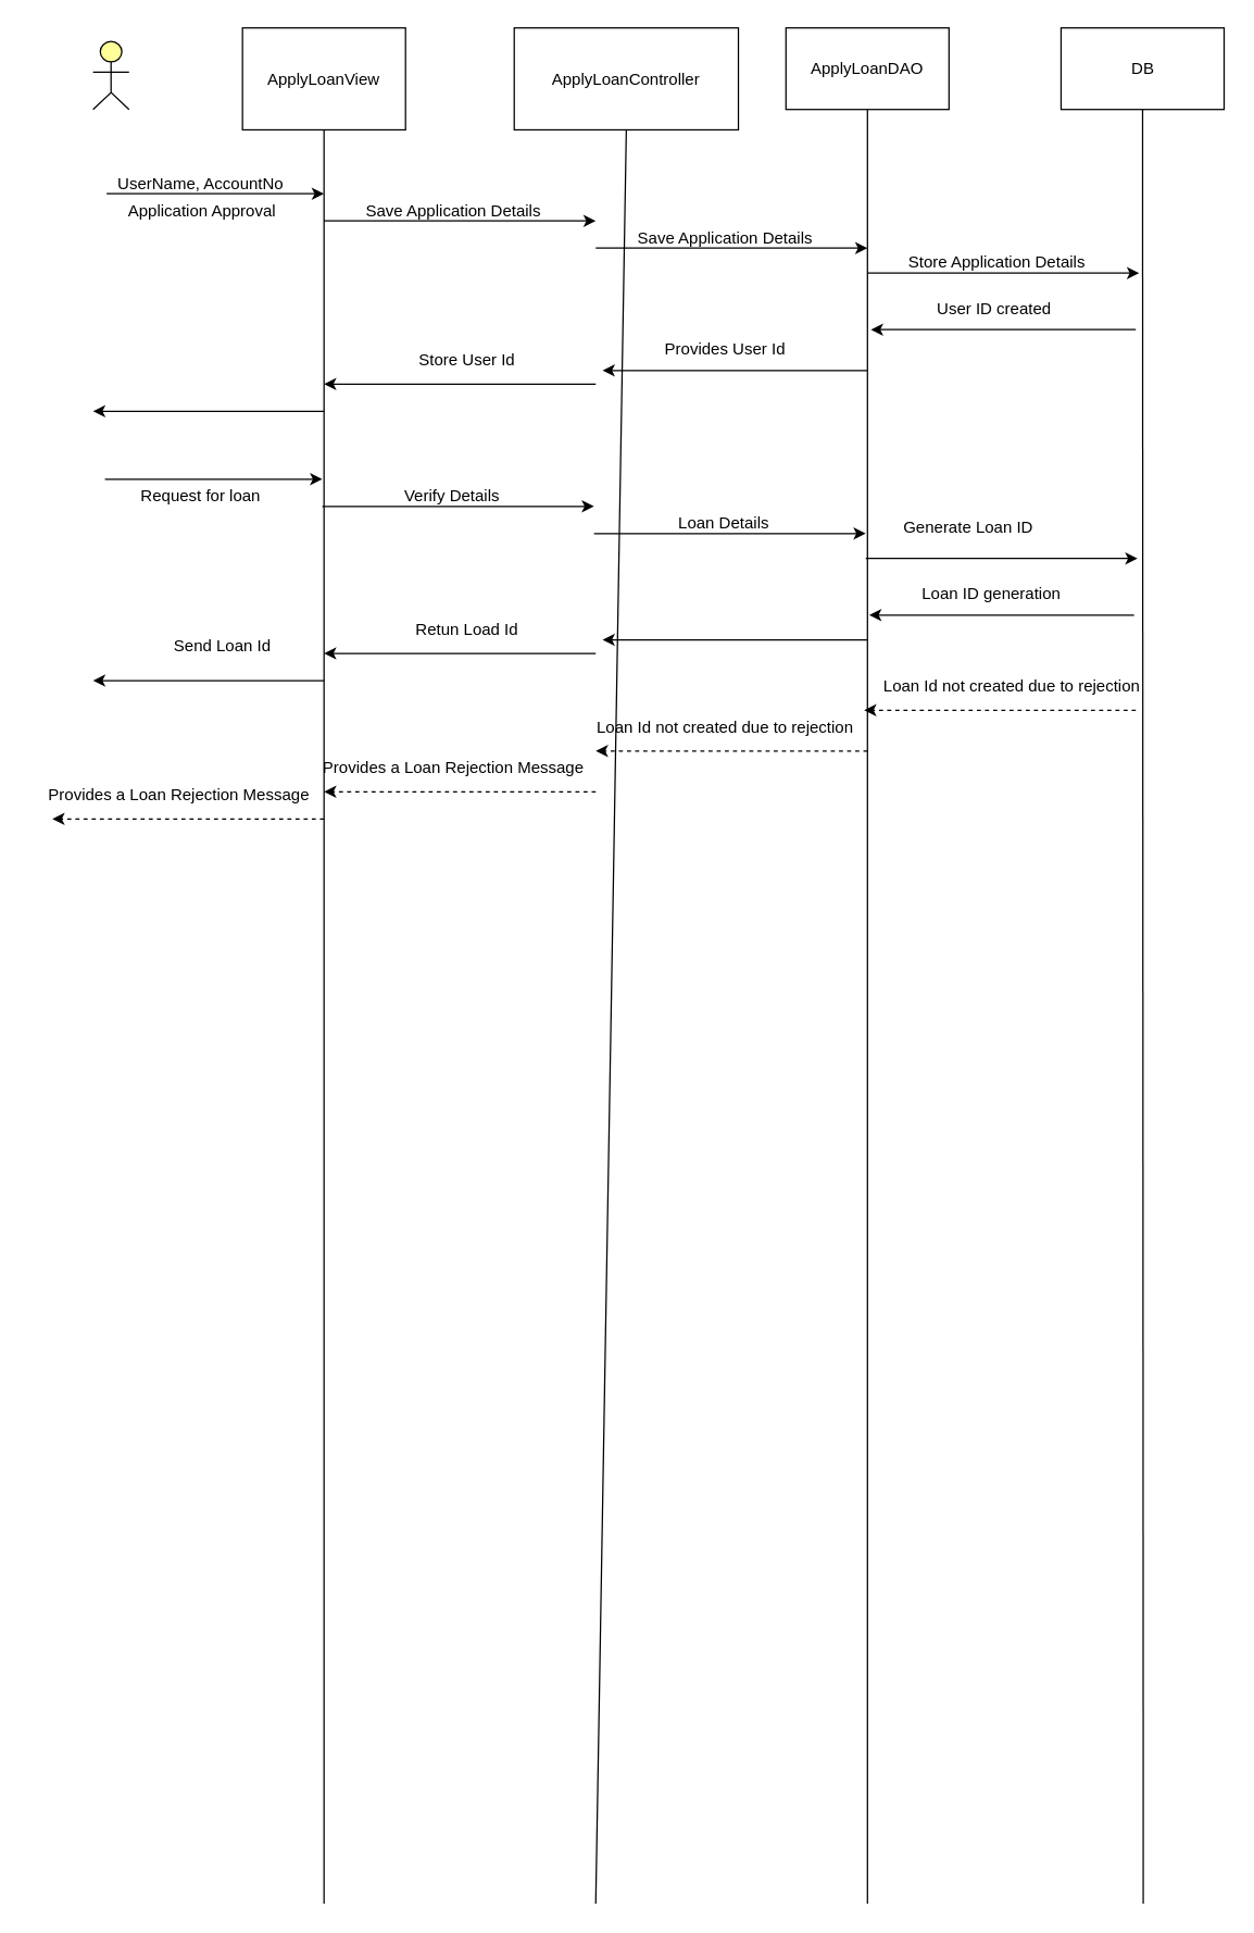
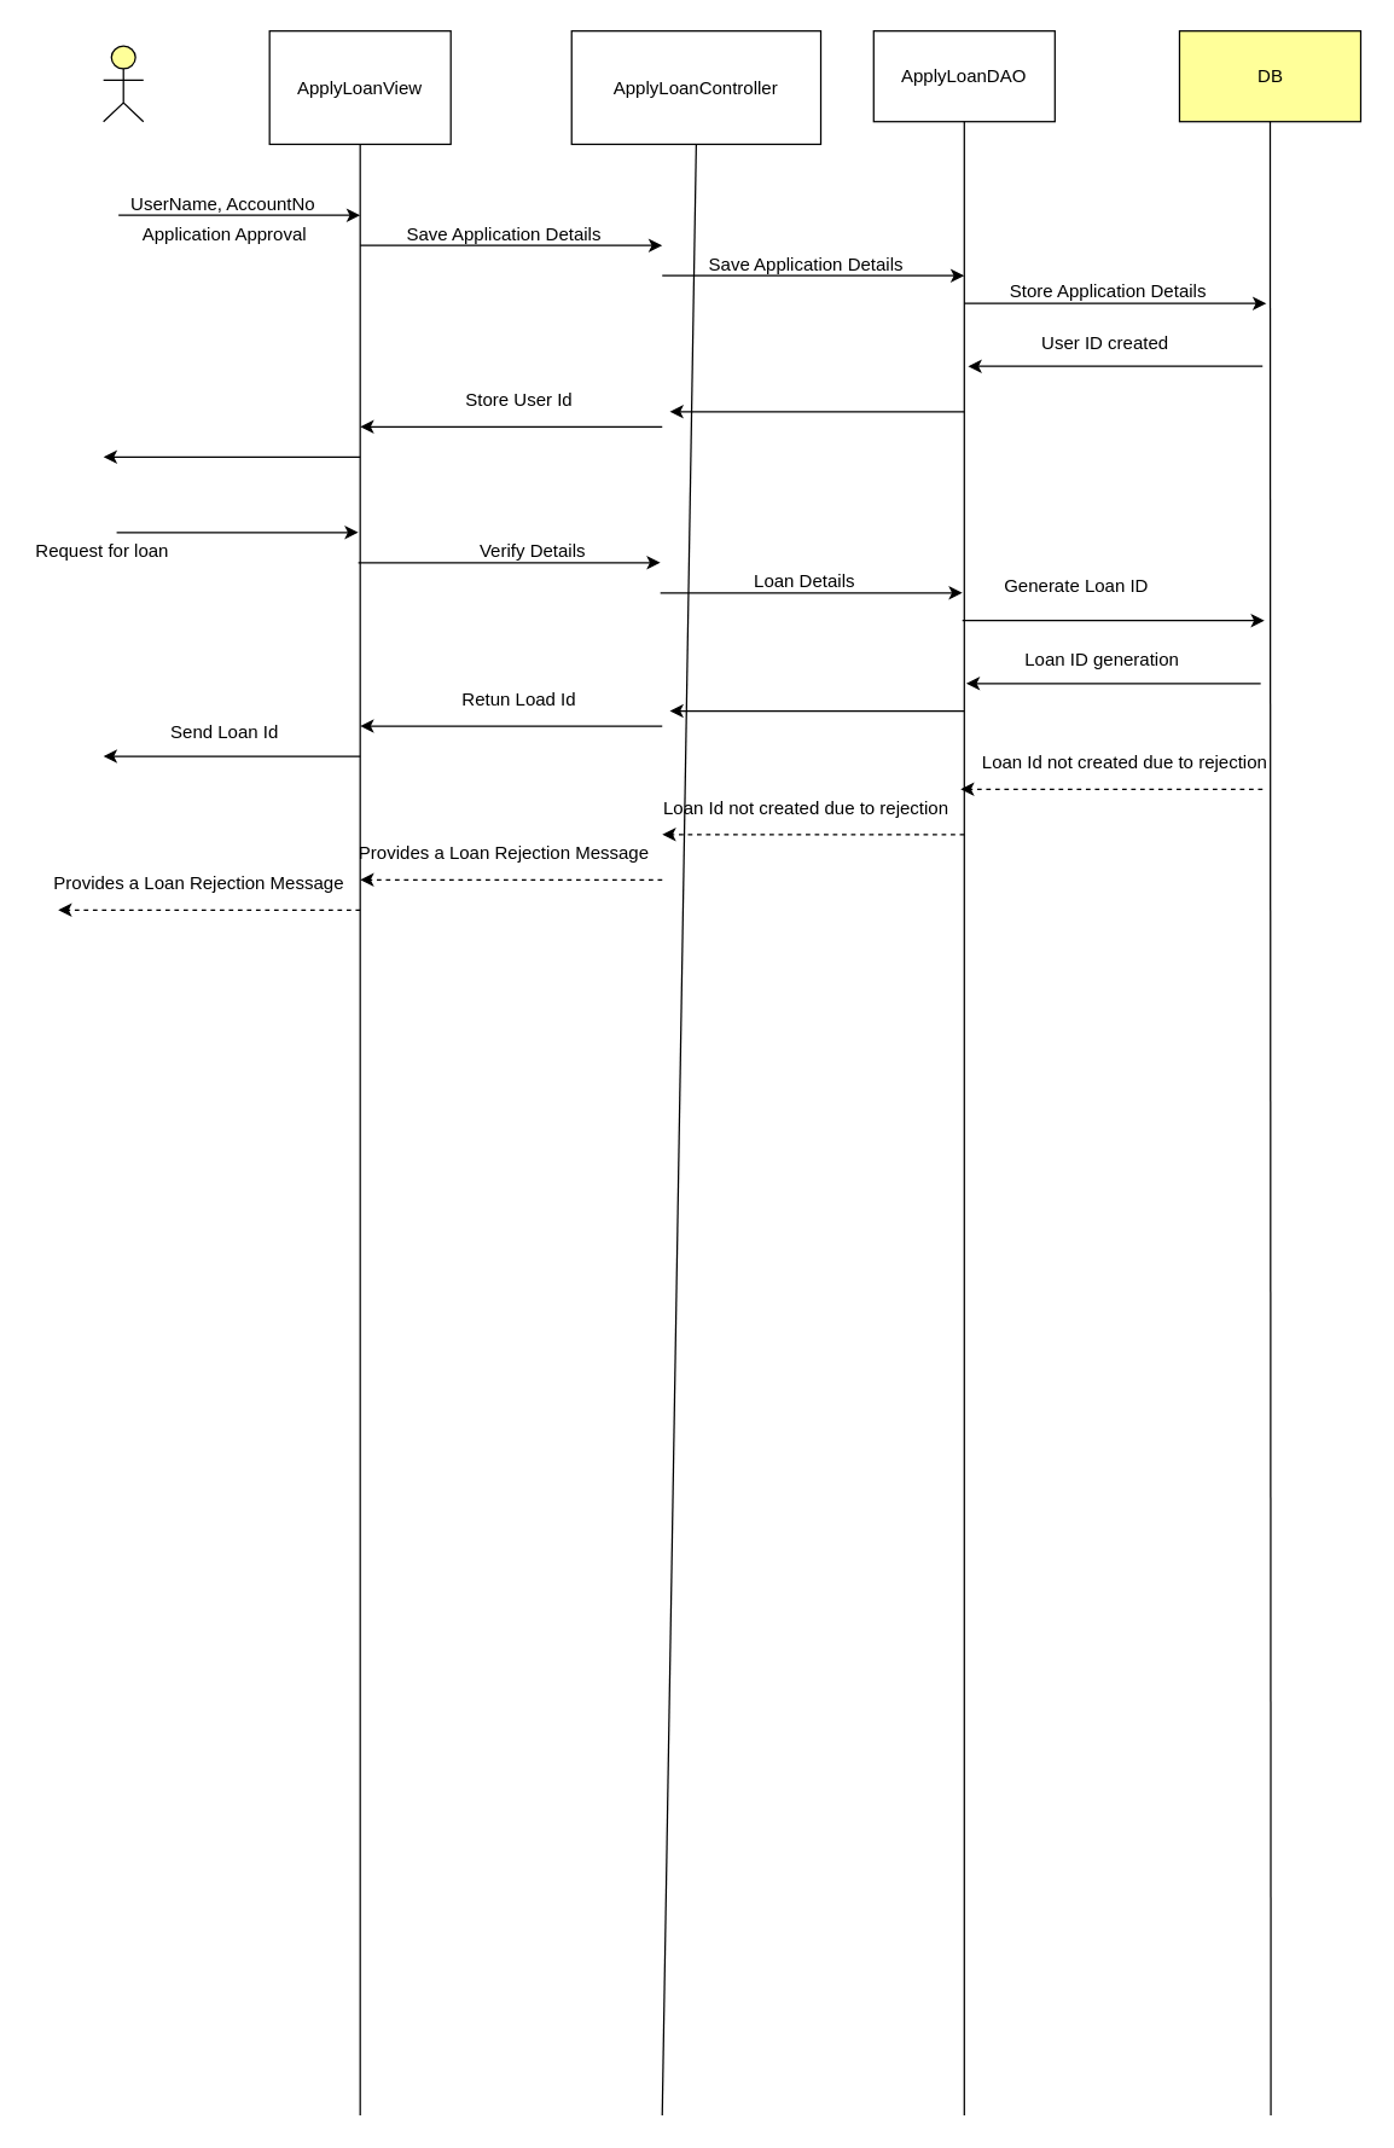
  <mxCell id="0" />
  <mxCell id="1" parent="0" />
  <mxCell id="2" value="" style="html=1;outlineConnect=0;whiteSpace=wrap;fillColor=#ffff99;verticalLabelPosition=bottom;verticalAlign=top;align=center;shape=mxgraph.archimate3.actor;" parent="1" vertex="1"><mxGeometry x="68" y="30" width="26.5" height="50" as="geometry" /></mxCell>
  <mxCell id="3" value="ApplyLoanView" style="rounded=0;whiteSpace=wrap;html=1;" parent="1" vertex="1"><mxGeometry x="178" y="20" width="120" height="75" as="geometry" /></mxCell>
  <mxCell id="4" value="ApplyLoanController" style="rounded=0;whiteSpace=wrap;html=1;" parent="1" vertex="1"><mxGeometry x="378" y="20" width="165" height="75" as="geometry" /></mxCell>
  <mxCell id="5" value="ApplyLoanDAO" style="rounded=0;whiteSpace=wrap;html=1;direction=west;" parent="1" vertex="1"><mxGeometry x="578" y="20" width="120" height="60" as="geometry" /></mxCell>
  <mxCell id="6" value="" style="endArrow=none;html=1;rounded=0;entryX=0.5;entryY=1;entryDx=0;entryDy=0;" parent="1" target="3" edge="1"><mxGeometry width="50" height="50" relative="1" as="geometry"><mxPoint x="238" y="1400" as="sourcePoint" /><mxPoint x="348" y="190" as="targetPoint" /></mxGeometry></mxCell>
  <mxCell id="7" value="" style="endArrow=none;html=1;rounded=0;" parent="1" edge="1"><mxGeometry width="50" height="50" relative="1" as="geometry"><mxPoint x="638" y="1400" as="sourcePoint" /><mxPoint x="638" y="80" as="targetPoint" /></mxGeometry></mxCell>
  <mxCell id="8" value="" style="endArrow=none;html=1;rounded=0;entryX=0.5;entryY=1;entryDx=0;entryDy=0;" parent="1" target="4" edge="1"><mxGeometry width="50" height="50" relative="1" as="geometry"><mxPoint y="1400" as="sourcePoint" x="438" /><mxPoint x="463" y="210" as="targetPoint" /></mxGeometry></mxCell>
  <mxCell id="9" value="" style="endArrow=classic;html=1;rounded=0;" parent="1" edge="1"><mxGeometry width="50" height="50" relative="1" as="geometry"><mxPoint x="236.75" y="372" as="sourcePoint" /><mxPoint x="436.75" y="372" as="targetPoint" /></mxGeometry></mxCell>
  <mxCell id="10" value="" style="endArrow=classic;html=1;rounded=0;" parent="1" edge="1"><mxGeometry width="50" height="50" relative="1" as="geometry"><mxPoint x="436.75" y="392" as="sourcePoint" /><mxPoint x="636.75" y="392" as="targetPoint" /></mxGeometry></mxCell>
  <mxCell id="11" value="" style="endArrow=classic;html=1;rounded=0;" parent="1" edge="1"><mxGeometry width="50" height="50" relative="1" as="geometry"><mxPoint x="76.75" y="352" as="sourcePoint" /><mxPoint x="236.75" y="352" as="targetPoint" /></mxGeometry></mxCell>
  <mxCell id="12" value="" style="endArrow=classic;html=1;rounded=0;" parent="1" edge="1"><mxGeometry width="50" height="50" relative="1" as="geometry"><mxPoint y="480.18" as="sourcePoint" x="438" /><mxPoint x="238" y="480.18" as="targetPoint" /></mxGeometry></mxCell>
  <mxCell id="13" value="" style="endArrow=classic;html=1;rounded=0;" parent="1" edge="1"><mxGeometry width="50" height="50" relative="1" as="geometry"><mxPoint x="238" y="500.18" as="sourcePoint" /><mxPoint x="68" y="500.18" as="targetPoint" /></mxGeometry></mxCell>
- <mxCell id="14" value="Request for loan" style="text;html=1;align=center;verticalAlign=middle;resizable=0;points=[];autosize=1;strokeColor=none;fillColor=none;" parent="1" vertex="1"><mxGeometry x="91.75" y="350" width="110" height="30" as="geometry" /></mxCell>
- <mxCell id="15" value="Verify Details" style="text;html=1;align=center;verticalAlign=middle;resizable=0;points=[];autosize=1;strokeColor=none;fillColor=none;" parent="1" vertex="1"><mxGeometry x="286.75" y="350" width="90" height="30" as="geometry" /></mxCell>
+ <mxCell id="14" value="Request for loan" style="text;html=1;align=center;verticalAlign=middle;resizable=0;points=[];autosize=1;strokeColor=none;fillColor=none;" parent="1" vertex="1"><mxGeometry x="11.75" y="350" width="110" height="30" as="geometry" /></mxCell>
+ <mxCell id="15" value="Verify Details" style="text;html=1;align=center;verticalAlign=middle;resizable=0;points=[];autosize=1;strokeColor=none;fillColor=none;" parent="1" vertex="1"><mxGeometry x="306.75" y="350" width="90" height="30" as="geometry" /></mxCell>
  <mxCell id="16" value="Loan Details" style="text;html=1;align=center;verticalAlign=middle;resizable=0;points=[];autosize=1;strokeColor=none;fillColor=none;" parent="1" vertex="1"><mxGeometry x="481.75" y="370" width="100" height="30" as="geometry" /></mxCell>
  <mxCell id="17" value="Retun Load Id" style="text;html=1;align=center;verticalAlign=middle;resizable=0;points=[];autosize=1;strokeColor=none;fillColor=none;" parent="1" vertex="1"><mxGeometry x="293" y="448.18" width="100" height="30" as="geometry" /></mxCell>
- <mxCell id="18" value="Send Loan Id" style="text;html=1;align=center;verticalAlign=middle;resizable=0;points=[];autosize=1;strokeColor=none;fillColor=none;" parent="1" vertex="1"><mxGeometry x="118" y="460.18" width="90" height="30" as="geometry" /></mxCell>
+ <mxCell id="18" value="Send Loan Id" style="text;html=1;align=center;verticalAlign=middle;resizable=0;points=[];autosize=1;strokeColor=none;fillColor=none;" parent="1" vertex="1"><mxGeometry x="103" y="470.18" width="90" height="30" as="geometry" /></mxCell>
  <mxCell id="19" value="" style="endArrow=classic;html=1;rounded=0;" parent="1" edge="1"><mxGeometry width="50" height="50" relative="1" as="geometry"><mxPoint x="638" y="470.18" as="sourcePoint" /><mxPoint x="443" y="470.18" as="targetPoint" /></mxGeometry></mxCell>
  <mxCell id="20" value="" style="html=1;labelBackgroundColor=#ffffff;startArrow=none;startFill=0;startSize=6;endArrow=classic;endFill=1;endSize=6;jettySize=auto;orthogonalLoop=1;strokeWidth=1;dashed=1;fontSize=14;rounded=0;" parent="1" edge="1"><mxGeometry width="60" height="60" relative="1" as="geometry"><mxPoint x="638" y="552" as="sourcePoint" /><mxPoint y="552" as="targetPoint" x="438" /></mxGeometry></mxCell>
  <mxCell id="21" value="" style="html=1;labelBackgroundColor=#ffffff;startArrow=none;startFill=0;startSize=6;endArrow=classic;endFill=1;endSize=6;jettySize=auto;orthogonalLoop=1;strokeWidth=1;dashed=1;fontSize=14;rounded=0;" parent="1" edge="1"><mxGeometry width="60" height="60" relative="1" as="geometry"><mxPoint y="582" as="sourcePoint" x="438" /><mxPoint x="238" y="582" as="targetPoint" /></mxGeometry></mxCell>
  <mxCell id="22" value="" style="html=1;labelBackgroundColor=#ffffff;startArrow=none;startFill=0;startSize=6;endArrow=classic;endFill=1;endSize=6;jettySize=auto;orthogonalLoop=1;strokeWidth=1;dashed=1;fontSize=14;rounded=0;" parent="1" edge="1"><mxGeometry width="60" height="60" relative="1" as="geometry"><mxPoint x="238" y="602" as="sourcePoint" /><mxPoint x="38" y="602" as="targetPoint" /></mxGeometry></mxCell>
  <mxCell id="23" value="Provides a Loan Rejection Message" style="text;html=1;align=center;verticalAlign=middle;resizable=0;points=[];autosize=1;strokeColor=none;fillColor=none;" parent="1" vertex="1"><mxGeometry x="223" y="550" width="220" height="30" as="geometry" /></mxCell>
  <mxCell id="24" value="Provides a Loan Rejection Message" style="text;html=1;align=center;verticalAlign=middle;resizable=0;points=[];autosize=1;strokeColor=none;fillColor=none;" parent="1" vertex="1"><mxGeometry x="20.5" y="570" width="220" height="30" as="geometry" /></mxCell>
  <mxCell id="25" value="Loan Id not created due to rejection" style="text;html=1;align=center;verticalAlign=middle;resizable=0;points=[];autosize=1;strokeColor=none;fillColor=none;" parent="1" vertex="1"><mxGeometry x="428" y="520" width="210" height="30" as="geometry" /></mxCell>
- <mxCell id="26" value="DB" style="rounded=0;whiteSpace=wrap;html=1;direction=west;" parent="1" vertex="1"><mxGeometry x="780.5" y="20" width="120" height="60" as="geometry" /></mxCell>
+ <mxCell id="26" value="DB" style="rounded=0;whiteSpace=wrap;html=1;direction=west;fillColor=#ffff99;" parent="1" vertex="1"><mxGeometry x="780.5" y="20" width="120" height="60" as="geometry" /></mxCell>
  <mxCell id="27" value="" style="endArrow=none;html=1;rounded=0;" parent="1" edge="1"><mxGeometry width="50" height="50" relative="1" as="geometry"><mxPoint x="841" y="1400" as="sourcePoint" /><mxPoint x="840.5" y="80" as="targetPoint" /></mxGeometry></mxCell>
  <mxCell id="28" value="" style="endArrow=classic;html=1;rounded=0;" parent="1" edge="1"><mxGeometry width="50" height="50" relative="1" as="geometry"><mxPoint x="636.75" y="410.33" as="sourcePoint" /><mxPoint x="836.75" y="410.33" as="targetPoint" /></mxGeometry></mxCell>
  <mxCell id="29" value="Generate Loan ID" style="text;html=1;align=center;verticalAlign=middle;resizable=0;points=[];autosize=1;strokeColor=none;fillColor=none;" parent="1" vertex="1"><mxGeometry x="651.75" y="373.33" width="120" height="30" as="geometry" /></mxCell>
  <mxCell id="30" value="" style="endArrow=classic;html=1;rounded=0;" parent="1" edge="1"><mxGeometry width="50" height="50" relative="1" as="geometry"><mxPoint x="834.25" y="452" as="sourcePoint" /><mxPoint x="639.25" y="452" as="targetPoint" /></mxGeometry></mxCell>
  <mxCell id="31" value="Loan ID generation" style="text;html=1;align=center;verticalAlign=middle;resizable=0;points=[];autosize=1;strokeColor=none;fillColor=none;" parent="1" vertex="1"><mxGeometry x="664.25" y="422" width="130" height="30" as="geometry" /></mxCell>
  <mxCell id="32" value="" style="html=1;labelBackgroundColor=#ffffff;startArrow=none;startFill=0;startSize=6;endArrow=classic;endFill=1;endSize=6;jettySize=auto;orthogonalLoop=1;strokeWidth=1;dashed=1;fontSize=14;rounded=0;" parent="1" edge="1"><mxGeometry width="60" height="60" relative="1" as="geometry"><mxPoint x="835.5" y="522" as="sourcePoint" /><mxPoint x="635.5" y="522" as="targetPoint" /></mxGeometry></mxCell>
  <mxCell id="33" value="Loan Id not created due to rejection" style="text;html=1;align=center;verticalAlign=middle;resizable=0;points=[];autosize=1;strokeColor=none;fillColor=none;" parent="1" vertex="1"><mxGeometry x="639.25" y="490" width="210" height="30" as="geometry" /></mxCell>
  <mxCell id="34" value="" style="endArrow=classic;html=1;rounded=0;" parent="1" edge="1"><mxGeometry width="50" height="50" relative="1" as="geometry"><mxPoint x="238" y="162" as="sourcePoint" /><mxPoint y="162" as="targetPoint" x="438" /></mxGeometry></mxCell>
  <mxCell id="35" value="" style="endArrow=classic;html=1;rounded=0;" parent="1" edge="1"><mxGeometry width="50" height="50" relative="1" as="geometry"><mxPoint y="182" as="sourcePoint" x="438" /><mxPoint x="638" y="182" as="targetPoint" /></mxGeometry></mxCell>
  <mxCell id="36" value="" style="endArrow=classic;html=1;rounded=0;" parent="1" edge="1"><mxGeometry width="50" height="50" relative="1" as="geometry"><mxPoint x="78" y="142" as="sourcePoint" /><mxPoint x="238" y="142" as="targetPoint" /></mxGeometry></mxCell>
  <mxCell id="37" value="" style="endArrow=classic;html=1;rounded=0;" parent="1" edge="1"><mxGeometry width="50" height="50" relative="1" as="geometry"><mxPoint y="282" as="sourcePoint" x="438" /><mxPoint x="238" y="282" as="targetPoint" /></mxGeometry></mxCell>
  <mxCell id="38" value="" style="endArrow=classic;html=1;rounded=0;" parent="1" edge="1"><mxGeometry width="50" height="50" relative="1" as="geometry"><mxPoint x="238" y="302" as="sourcePoint" /><mxPoint x="68" y="302" as="targetPoint" /></mxGeometry></mxCell>
  <mxCell id="39" value="Application Approval" style="text;html=1;align=center;verticalAlign=middle;resizable=0;points=[];autosize=1;strokeColor=none;fillColor=none;" parent="1" vertex="1"><mxGeometry x="78" y="140" width="140" height="30" as="geometry" /></mxCell>
  <mxCell id="40" value="Save Application Details" style="text;html=1;align=center;verticalAlign=middle;resizable=0;points=[];autosize=1;strokeColor=none;fillColor=none;" parent="1" vertex="1"><mxGeometry x="258" y="140" width="150" height="30" as="geometry" /></mxCell>
  <mxCell id="41" value="Save Application Details" style="text;html=1;align=center;verticalAlign=middle;resizable=0;points=[];autosize=1;strokeColor=none;fillColor=none;" parent="1" vertex="1"><mxGeometry x="458" y="160" width="150" height="30" as="geometry" /></mxCell>
  <mxCell id="42" value="Store User Id" style="text;html=1;align=center;verticalAlign=middle;resizable=0;points=[];autosize=1;strokeColor=none;fillColor=none;" parent="1" vertex="1"><mxGeometry x="293" y="250" width="100" height="30" as="geometry" /></mxCell>
  <mxCell id="43" value="" style="endArrow=classic;html=1;rounded=0;" parent="1" edge="1"><mxGeometry width="50" height="50" relative="1" as="geometry"><mxPoint x="638" y="272" as="sourcePoint" /><mxPoint x="443" y="272" as="targetPoint" /></mxGeometry></mxCell>
- <mxCell id="44" value="Provides User Id" style="text;html=1;align=center;verticalAlign=middle;resizable=0;points=[];autosize=1;strokeColor=none;fillColor=none;" parent="1" vertex="1"><mxGeometry x="478" y="242" width="110" height="30" as="geometry" /></mxCell>
  <mxCell id="45" value="" style="endArrow=classic;html=1;rounded=0;" parent="1" edge="1"><mxGeometry width="50" height="50" relative="1" as="geometry"><mxPoint x="638" y="200.33" as="sourcePoint" /><mxPoint x="838" y="200.33" as="targetPoint" /></mxGeometry></mxCell>
  <mxCell id="46" value="Store Application Details" style="text;html=1;align=center;verticalAlign=middle;resizable=0;points=[];autosize=1;strokeColor=none;fillColor=none;" parent="1" vertex="1"><mxGeometry x="658" y="178.33" width="150" height="30" as="geometry" /></mxCell>
  <mxCell id="47" value="" style="endArrow=classic;html=1;rounded=0;" parent="1" edge="1"><mxGeometry width="50" height="50" relative="1" as="geometry"><mxPoint x="835.5" y="242" as="sourcePoint" /><mxPoint x="640.5" y="242" as="targetPoint" /></mxGeometry></mxCell>
  <mxCell id="48" value="User ID created" style="text;html=1;align=center;verticalAlign=middle;resizable=0;points=[];autosize=1;strokeColor=none;fillColor=none;" parent="1" vertex="1"><mxGeometry x="670.5" y="212" width="120" height="30" as="geometry" /></mxCell>
  <mxCell id="49" value="UserName, AccountNo" style="text;html=1;align=center;verticalAlign=middle;resizable=0;points=[];autosize=1;strokeColor=none;fillColor=none;" vertex="1" parent="1"><mxGeometry x="71.75" y="120" width="150" height="30" as="geometry" /></mxCell>
